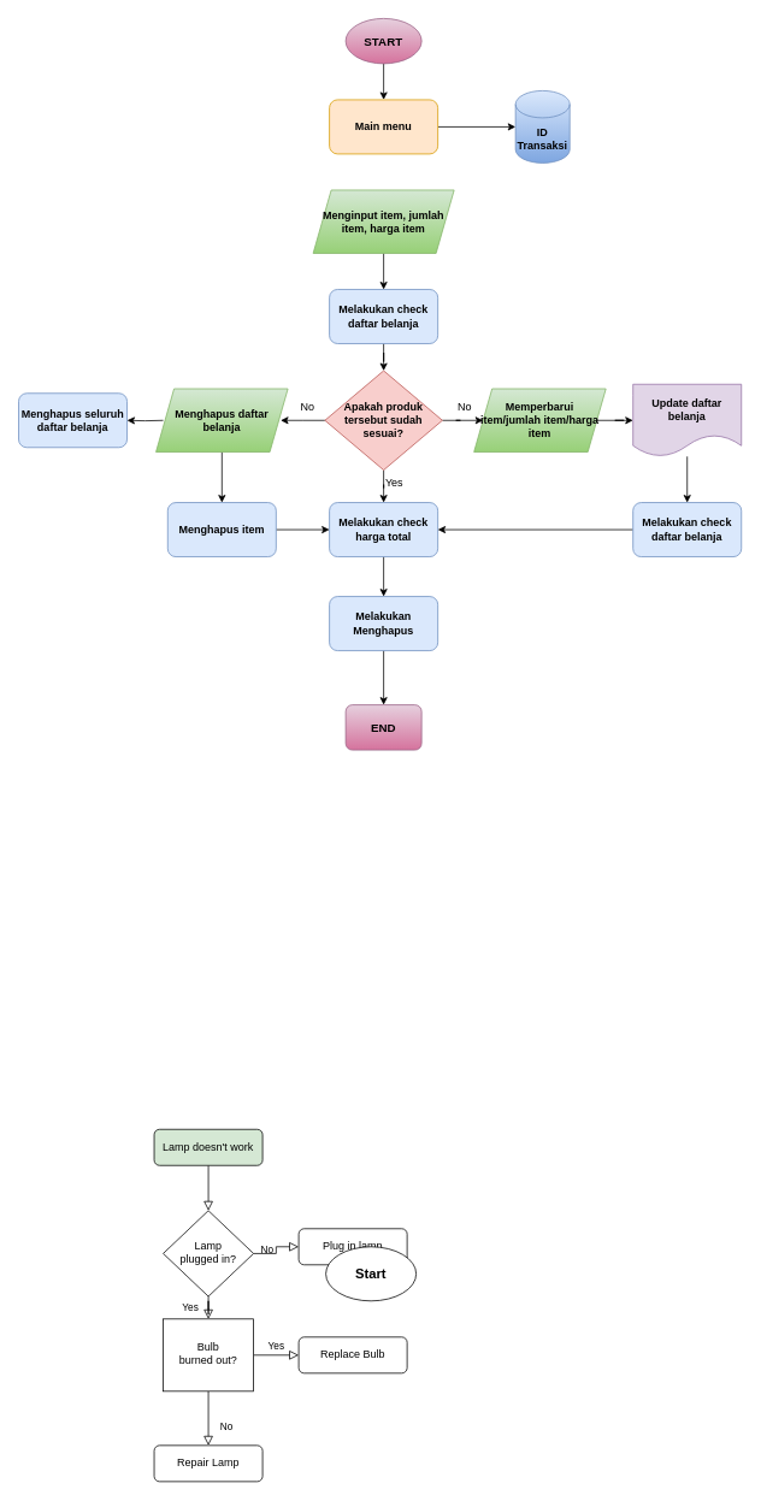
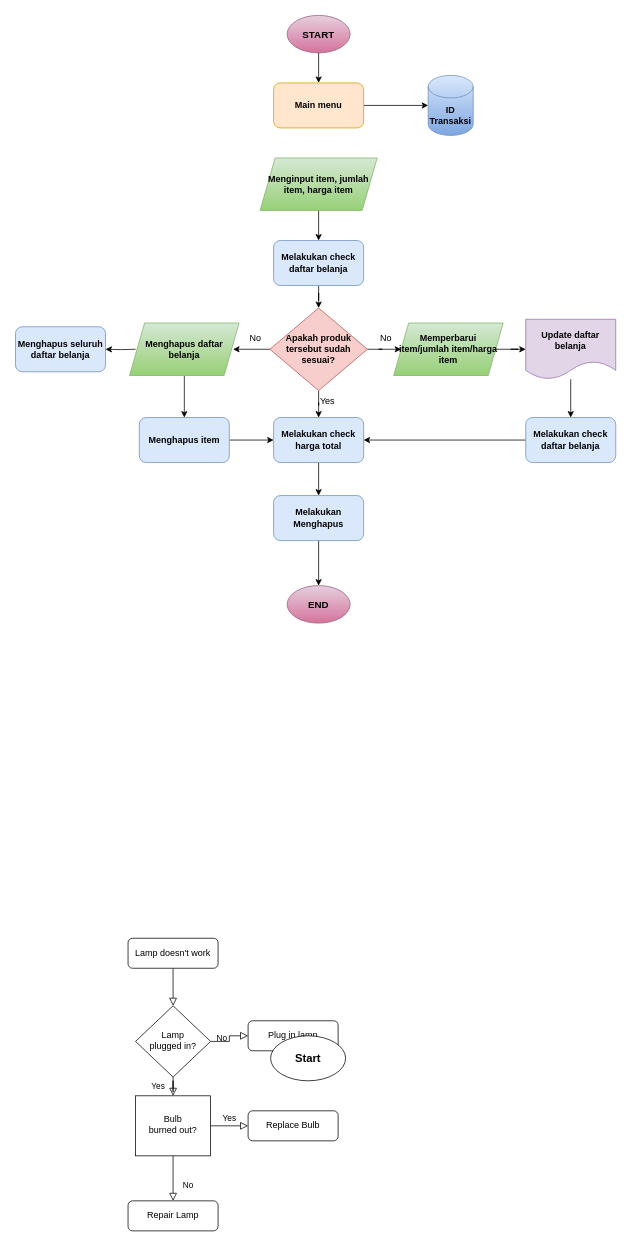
  <mxCell id="0" />
  <mxCell id="1" parent="0" />
  <mxCell id="2" value="" style="rounded=0;html=1;jettySize=auto;orthogonalLoop=1;fontSize=11;endArrow=block;endFill=0;endSize=8;strokeWidth=1;shadow=0;labelBackgroundColor=none;edgeStyle=orthogonalEdgeStyle;" parent="1" source="3" target="6" edge="1"><mxGeometry relative="1" as="geometry" /></mxCell>
- <mxCell id="3" value="Lamp doesn't work" style="rounded=1;whiteSpace=wrap;html=1;fontSize=12;glass=0;strokeWidth=1;shadow=0;fillColor=#d5e8d4;" parent="1" vertex="1"><mxGeometry x="170" y="1250" width="120" height="40" as="geometry" /></mxCell>
+ <mxCell id="3" value="Lamp doesn't work" style="rounded=1;whiteSpace=wrap;html=1;fontSize=12;glass=0;strokeWidth=1;shadow=0;" parent="1" vertex="1"><mxGeometry x="170" y="1250" width="120" height="40" as="geometry" /></mxCell>
  <mxCell id="4" value="Yes" style="rounded=0;html=1;jettySize=auto;orthogonalLoop=1;fontSize=11;endArrow=block;endFill=0;endSize=8;strokeWidth=1;shadow=0;labelBackgroundColor=none;edgeStyle=orthogonalEdgeStyle;" parent="1" source="6" target="10" edge="1"><mxGeometry y="20" relative="1" as="geometry"><mxPoint as="offset" /></mxGeometry></mxCell>
  <mxCell id="5" value="No" style="edgeStyle=orthogonalEdgeStyle;rounded=0;html=1;jettySize=auto;orthogonalLoop=1;fontSize=11;endArrow=block;endFill=0;endSize=8;strokeWidth=1;shadow=0;labelBackgroundColor=none;" parent="1" source="6" target="7" edge="1"><mxGeometry y="10" relative="1" as="geometry"><mxPoint as="offset" /></mxGeometry></mxCell>
  <mxCell id="6" value="Lamp&lt;br&gt;plugged in?" style="rhombus;whiteSpace=wrap;html=1;shadow=0;fontFamily=Helvetica;fontSize=12;align=center;strokeWidth=1;spacing=6;spacingTop=-4;" parent="1" vertex="1"><mxGeometry x="180" y="1340" width="100" height="95" as="geometry" /></mxCell>
  <mxCell id="7" value="Plug in lamp" style="rounded=1;whiteSpace=wrap;html=1;fontSize=12;glass=0;strokeWidth=1;shadow=0;" parent="1" vertex="1"><mxGeometry x="330" y="1360" width="120" height="40" as="geometry" /></mxCell>
  <mxCell id="8" value="No" style="rounded=0;html=1;jettySize=auto;orthogonalLoop=1;fontSize=11;endArrow=block;endFill=0;endSize=8;strokeWidth=1;shadow=0;labelBackgroundColor=none;edgeStyle=orthogonalEdgeStyle;" parent="1" source="10" target="11" edge="1"><mxGeometry x="0.333" y="20" relative="1" as="geometry"><mxPoint as="offset" /></mxGeometry></mxCell>
  <mxCell id="9" value="Yes" style="edgeStyle=orthogonalEdgeStyle;rounded=0;html=1;jettySize=auto;orthogonalLoop=1;fontSize=11;endArrow=block;endFill=0;endSize=8;strokeWidth=1;shadow=0;labelBackgroundColor=none;" parent="1" source="10" target="12" edge="1"><mxGeometry y="10" relative="1" as="geometry"><mxPoint as="offset" /></mxGeometry></mxCell>
  <mxCell id="10" value="Bulb&lt;br&gt;burned out?" style="whiteSpace=wrap;html=1;shadow=0;fontFamily=Helvetica;fontSize=12;align=center;strokeWidth=1;spacing=6;spacingTop=-4;rounded=0;" parent="1" vertex="1"><mxGeometry x="180" y="1460" width="100" height="80" as="geometry" /></mxCell>
  <mxCell id="11" value="Repair Lamp" style="rounded=1;whiteSpace=wrap;html=1;fontSize=12;glass=0;strokeWidth=1;shadow=0;" parent="1" vertex="1"><mxGeometry x="170" y="1600" width="120" height="40" as="geometry" /></mxCell>
  <mxCell id="12" value="Replace Bulb" style="rounded=1;whiteSpace=wrap;html=1;fontSize=12;glass=0;strokeWidth=1;shadow=0;" parent="1" vertex="1"><mxGeometry x="330" y="1480" width="120" height="40" as="geometry" /></mxCell>
  <mxCell id="13" value="&lt;b&gt;&lt;font style=&quot;font-size: 15px;&quot;&gt;Start&lt;/font&gt;&lt;/b&gt;" style="ellipse;whiteSpace=wrap;html=1;" vertex="1" parent="1"><mxGeometry x="360" y="1380" width="100" height="60" as="geometry" /></mxCell>
  <mxCell id="14" value="" style="edgeStyle=orthogonalEdgeStyle;rounded=0;orthogonalLoop=1;jettySize=auto;html=1;" edge="1" parent="1" source="15" target="19"><mxGeometry relative="1" as="geometry" /></mxCell>
  <mxCell id="15" value="&lt;b&gt;&lt;font style=&quot;font-size: 13px;&quot;&gt;START&lt;/font&gt;&lt;/b&gt;" style="ellipse;whiteSpace=wrap;html=1;fillColor=#e6d0de;strokeColor=#996185;gradientColor=#d5739d;" vertex="1" parent="1"><mxGeometry x="382" y="20" width="84" height="50" as="geometry" /></mxCell>
  <mxCell id="16" value="" style="edgeStyle=orthogonalEdgeStyle;rounded=0;orthogonalLoop=1;jettySize=auto;html=1;" edge="1" parent="1" source="17" target="34"><mxGeometry relative="1" as="geometry" /></mxCell>
  <mxCell id="17" value="&lt;b&gt;Menginput item, jumlah item, harga item&lt;/b&gt;" style="shape=parallelogram;perimeter=parallelogramPerimeter;whiteSpace=wrap;html=1;fixedSize=1;fillColor=#d5e8d4;strokeColor=#82b366;gradientColor=#97d077;" vertex="1" parent="1"><mxGeometry x="346" y="210" width="156" height="70" as="geometry" /></mxCell>
  <mxCell id="18" value="" style="edgeStyle=orthogonalEdgeStyle;rounded=0;orthogonalLoop=1;jettySize=auto;html=1;" edge="1" parent="1" source="19" target="24"><mxGeometry relative="1" as="geometry" /></mxCell>
  <mxCell id="19" value="&lt;b&gt;Main menu&lt;/b&gt;" style="rounded=1;whiteSpace=wrap;html=1;fillColor=#ffe6cc;strokeColor=#d79b00;" vertex="1" parent="1"><mxGeometry x="364" y="110" width="120" height="60" as="geometry" /></mxCell>
  <mxCell id="20" value="" style="edgeStyle=orthogonalEdgeStyle;rounded=0;orthogonalLoop=1;jettySize=auto;html=1;" edge="1" parent="1" source="23" target="36"><mxGeometry relative="1" as="geometry" /></mxCell>
  <mxCell id="21" value="" style="edgeStyle=orthogonalEdgeStyle;rounded=0;orthogonalLoop=1;jettySize=auto;html=1;" edge="1" parent="1" source="23"><mxGeometry relative="1" as="geometry"><mxPoint x="310" y="465" as="targetPoint" /></mxGeometry></mxCell>
  <mxCell id="22" value="" style="edgeStyle=orthogonalEdgeStyle;rounded=0;orthogonalLoop=1;jettySize=auto;html=1;" edge="1" parent="1" source="23" target="26"><mxGeometry relative="1" as="geometry" /></mxCell>
  <mxCell id="23" value="&lt;b&gt;Apakah produk tersebut sudah sesuai?&lt;/b&gt;" style="rhombus;whiteSpace=wrap;html=1;fillColor=#f8cecc;strokeColor=#b85450;" vertex="1" parent="1"><mxGeometry x="359" y="410" width="130" height="110" as="geometry" /></mxCell>
  <mxCell id="24" value="&lt;b&gt;ID Transaksi&lt;/b&gt;" style="shape=cylinder3;whiteSpace=wrap;html=1;boundedLbl=1;backgroundOutline=1;size=15;fillColor=#dae8fc;strokeColor=#6c8ebf;gradientColor=#7ea6e0;" vertex="1" parent="1"><mxGeometry x="570" y="100" width="60" height="80" as="geometry" /></mxCell>
  <mxCell id="25" value="" style="edgeStyle=orthogonalEdgeStyle;rounded=0;orthogonalLoop=1;jettySize=auto;html=1;" edge="1" parent="1" source="26" target="32"><mxGeometry relative="1" as="geometry" /></mxCell>
  <mxCell id="26" value="&lt;b&gt;Memperbarui item/jumlah item/harga item&lt;/b&gt;" style="shape=parallelogram;perimeter=parallelogramPerimeter;whiteSpace=wrap;html=1;fixedSize=1;fillColor=#d5e8d4;gradientColor=#97d077;strokeColor=#82b366;" vertex="1" parent="1"><mxGeometry x="524" y="430" width="146" height="70" as="geometry" /></mxCell>
  <mxCell id="27" value="" style="edgeStyle=orthogonalEdgeStyle;rounded=0;orthogonalLoop=1;jettySize=auto;html=1;" edge="1" parent="1" target="28"><mxGeometry relative="1" as="geometry"><mxPoint x="180" y="465" as="sourcePoint" /></mxGeometry></mxCell>
  <mxCell id="28" value="&lt;b&gt;Menghapus seluruh daftar belanja&lt;/b&gt;" style="rounded=1;whiteSpace=wrap;html=1;fillColor=#dae8fc;strokeColor=#6c8ebf;" vertex="1" parent="1"><mxGeometry x="20" y="435" width="120" height="60" as="geometry" /></mxCell>
  <mxCell id="29" value="" style="edgeStyle=orthogonalEdgeStyle;rounded=0;orthogonalLoop=1;jettySize=auto;html=1;" edge="1" parent="1" source="30" target="36"><mxGeometry relative="1" as="geometry" /></mxCell>
  <mxCell id="30" value="&lt;b&gt;Menghapus item&lt;/b&gt;" style="rounded=1;whiteSpace=wrap;html=1;fillColor=#dae8fc;strokeColor=#6c8ebf;" vertex="1" parent="1"><mxGeometry x="185" y="556" width="120" height="60" as="geometry" /></mxCell>
  <mxCell id="31" value="" style="edgeStyle=orthogonalEdgeStyle;rounded=0;orthogonalLoop=1;jettySize=auto;html=1;" edge="1" parent="1" source="32" target="41"><mxGeometry relative="1" as="geometry" /></mxCell>
  <mxCell id="32" value="&lt;b&gt;Update daftar belanja&lt;/b&gt;" style="shape=document;whiteSpace=wrap;html=1;boundedLbl=1;fillColor=#e1d5e7;strokeColor=#9673a6;" vertex="1" parent="1"><mxGeometry x="700" y="425" width="120" height="80" as="geometry" /></mxCell>
  <mxCell id="33" value="" style="edgeStyle=orthogonalEdgeStyle;rounded=0;orthogonalLoop=1;jettySize=auto;html=1;" edge="1" parent="1" source="34" target="23"><mxGeometry relative="1" as="geometry" /></mxCell>
  <mxCell id="34" value="&lt;b&gt;Melakukan check daftar belanja&lt;/b&gt;" style="rounded=1;whiteSpace=wrap;html=1;fillColor=#dae8fc;strokeColor=#6c8ebf;" vertex="1" parent="1"><mxGeometry x="364" y="320" width="120" height="60" as="geometry" /></mxCell>
  <mxCell id="35" value="" style="edgeStyle=orthogonalEdgeStyle;rounded=0;orthogonalLoop=1;jettySize=auto;html=1;" edge="1" parent="1" source="36" target="38"><mxGeometry relative="1" as="geometry" /></mxCell>
  <mxCell id="36" value="&lt;b&gt;Melakukan check harga total&lt;/b&gt;" style="rounded=1;whiteSpace=wrap;html=1;fillColor=#dae8fc;strokeColor=#6c8ebf;" vertex="1" parent="1"><mxGeometry x="364" y="556" width="120" height="60" as="geometry" /></mxCell>
  <mxCell id="37" value="" style="edgeStyle=orthogonalEdgeStyle;rounded=0;orthogonalLoop=1;jettySize=auto;html=1;" edge="1" parent="1" source="38" target="39"><mxGeometry relative="1" as="geometry" /></mxCell>
  <mxCell id="38" value="&lt;b&gt;Melakukan Menghapus&lt;/b&gt;" style="rounded=1;whiteSpace=wrap;html=1;fillColor=#dae8fc;strokeColor=#6c8ebf;" vertex="1" parent="1"><mxGeometry x="364" y="660" width="120" height="60" as="geometry" /></mxCell>
- <mxCell id="39" value="&lt;b&gt;&lt;font style=&quot;font-size: 13px;&quot;&gt;END&lt;/font&gt;&lt;/b&gt;" style="whiteSpace=wrap;html=1;fillColor=#e6d0de;strokeColor=#996185;gradientColor=#d5739d;rounded=1;" vertex="1" parent="1"><mxGeometry x="382" y="780" width="84" height="50" as="geometry" /></mxCell>
+ <mxCell id="39" value="&lt;b&gt;&lt;font style=&quot;font-size: 13px;&quot;&gt;END&lt;/font&gt;&lt;/b&gt;" style="ellipse;whiteSpace=wrap;html=1;fillColor=#e6d0de;strokeColor=#996185;gradientColor=#d5739d;" vertex="1" parent="1"><mxGeometry x="382" y="780" width="84" height="50" as="geometry" /></mxCell>
  <mxCell id="40" style="edgeStyle=orthogonalEdgeStyle;rounded=0;orthogonalLoop=1;jettySize=auto;html=1;" edge="1" parent="1" source="41" target="36"><mxGeometry relative="1" as="geometry" /></mxCell>
  <mxCell id="41" value="&lt;b&gt;Melakukan check daftar belanja&lt;/b&gt;" style="rounded=1;whiteSpace=wrap;html=1;fillColor=#dae8fc;strokeColor=#6c8ebf;" vertex="1" parent="1"><mxGeometry x="700" y="556" width="120" height="60" as="geometry" /></mxCell>
  <mxCell id="42" value="No" style="text;html=1;strokeColor=none;fillColor=none;align=center;verticalAlign=middle;whiteSpace=wrap;rounded=0;" vertex="1" parent="1"><mxGeometry x="310" y="435" width="60" height="30" as="geometry" /></mxCell>
  <mxCell id="43" value="No" style="text;html=1;strokeColor=none;fillColor=none;align=center;verticalAlign=middle;whiteSpace=wrap;rounded=0;" vertex="1" parent="1"><mxGeometry x="484" y="435" width="60" height="30" as="geometry" /></mxCell>
  <mxCell id="44" value="Yes" style="text;html=1;strokeColor=none;fillColor=none;align=center;verticalAlign=middle;whiteSpace=wrap;rounded=0;" vertex="1" parent="1"><mxGeometry x="406" y="520" width="60" height="30" as="geometry" /></mxCell>
  <mxCell id="45" value="" style="edgeStyle=orthogonalEdgeStyle;rounded=0;orthogonalLoop=1;jettySize=auto;html=1;" edge="1" parent="1" source="46" target="30"><mxGeometry relative="1" as="geometry" /></mxCell>
  <mxCell id="46" value="&lt;b&gt;Menghapus daftar belanja&lt;/b&gt;" style="shape=parallelogram;perimeter=parallelogramPerimeter;whiteSpace=wrap;html=1;fixedSize=1;fillColor=#d5e8d4;gradientColor=#97d077;strokeColor=#82b366;" vertex="1" parent="1"><mxGeometry x="172" y="430" width="146" height="70" as="geometry" /></mxCell>
